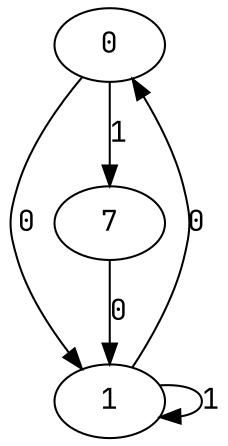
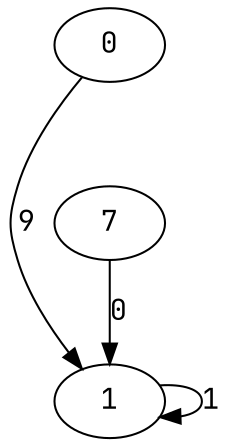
  digraph {
    fontname="JetBrains Mono"
    node [fontname="JetBrains Mono"]
    edge [fontname="JetBrains Mono"]
    0
    1
    n3 [label=7]
-   0 -> 1 [label=0]
-   0 -> n3 [label=1]
-   1 -> 0 [label=0]
+   0 -> 1 [label=9]
    1 -> 1 [label=1]
    n3 -> 1 [label=0]
  }
